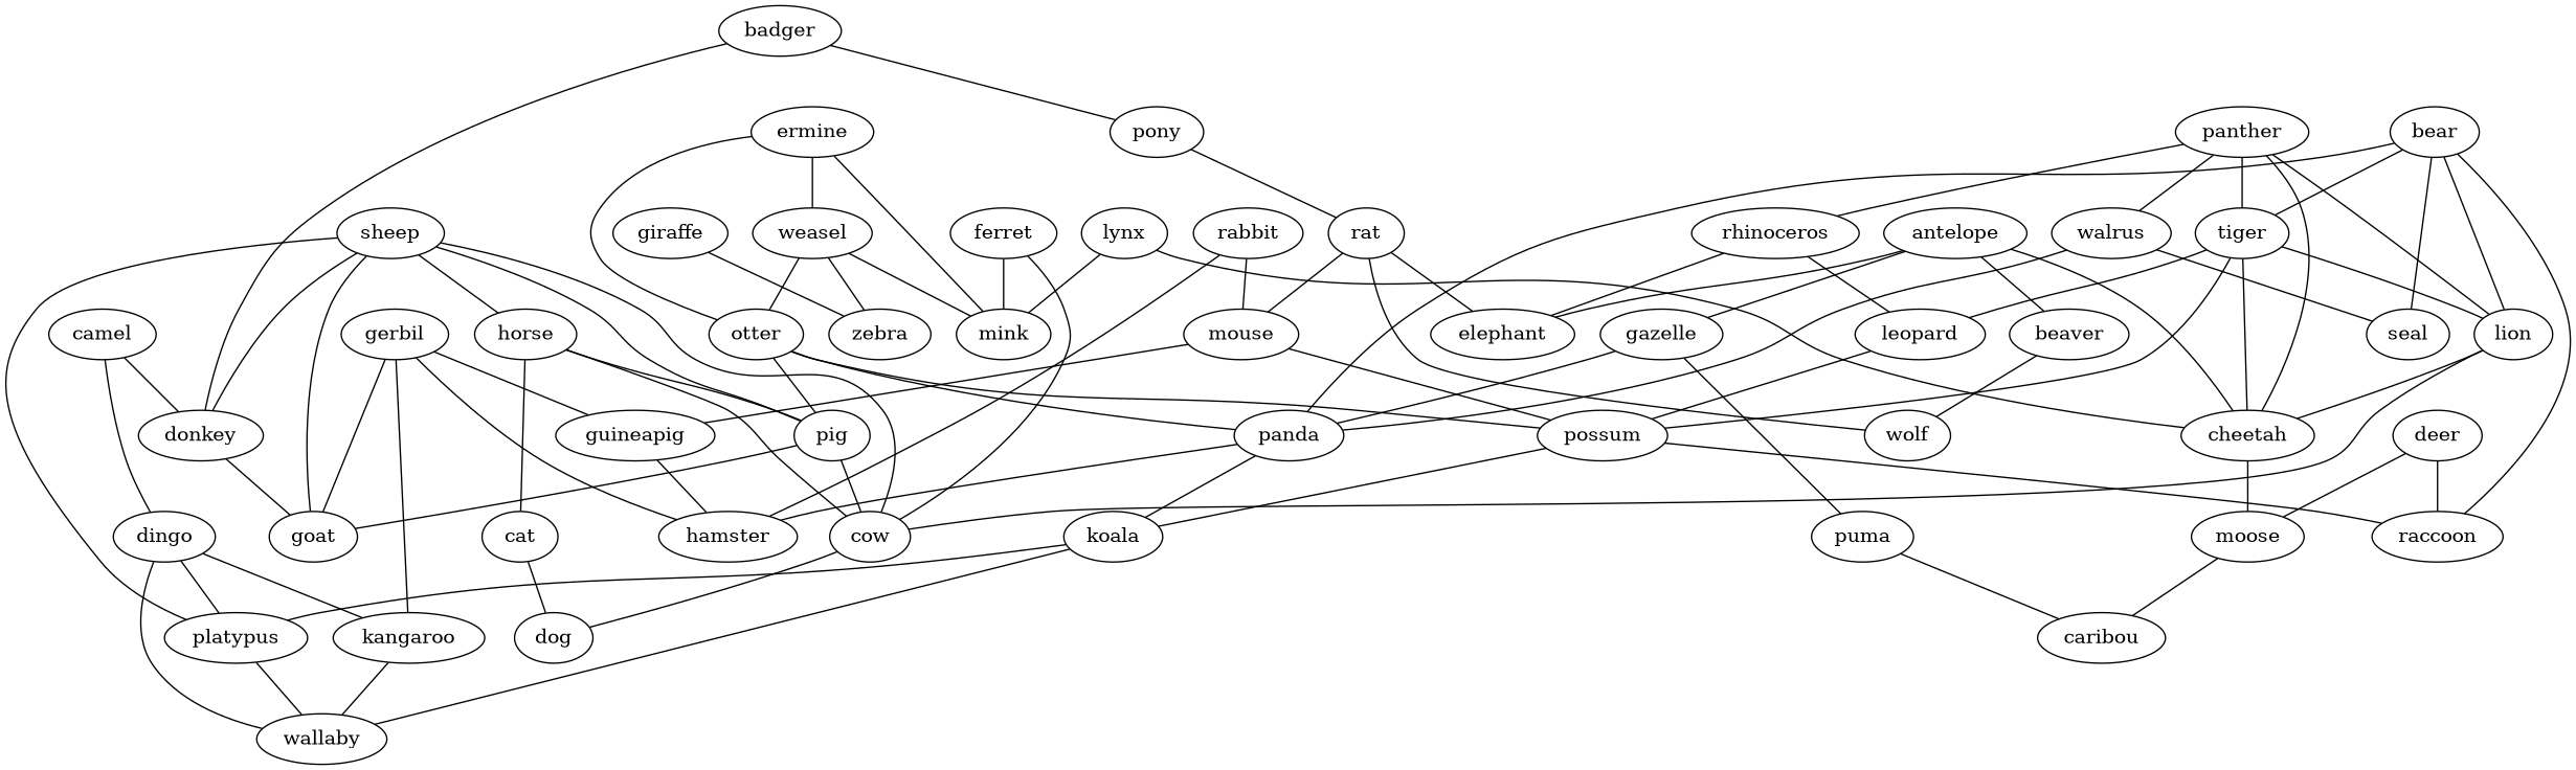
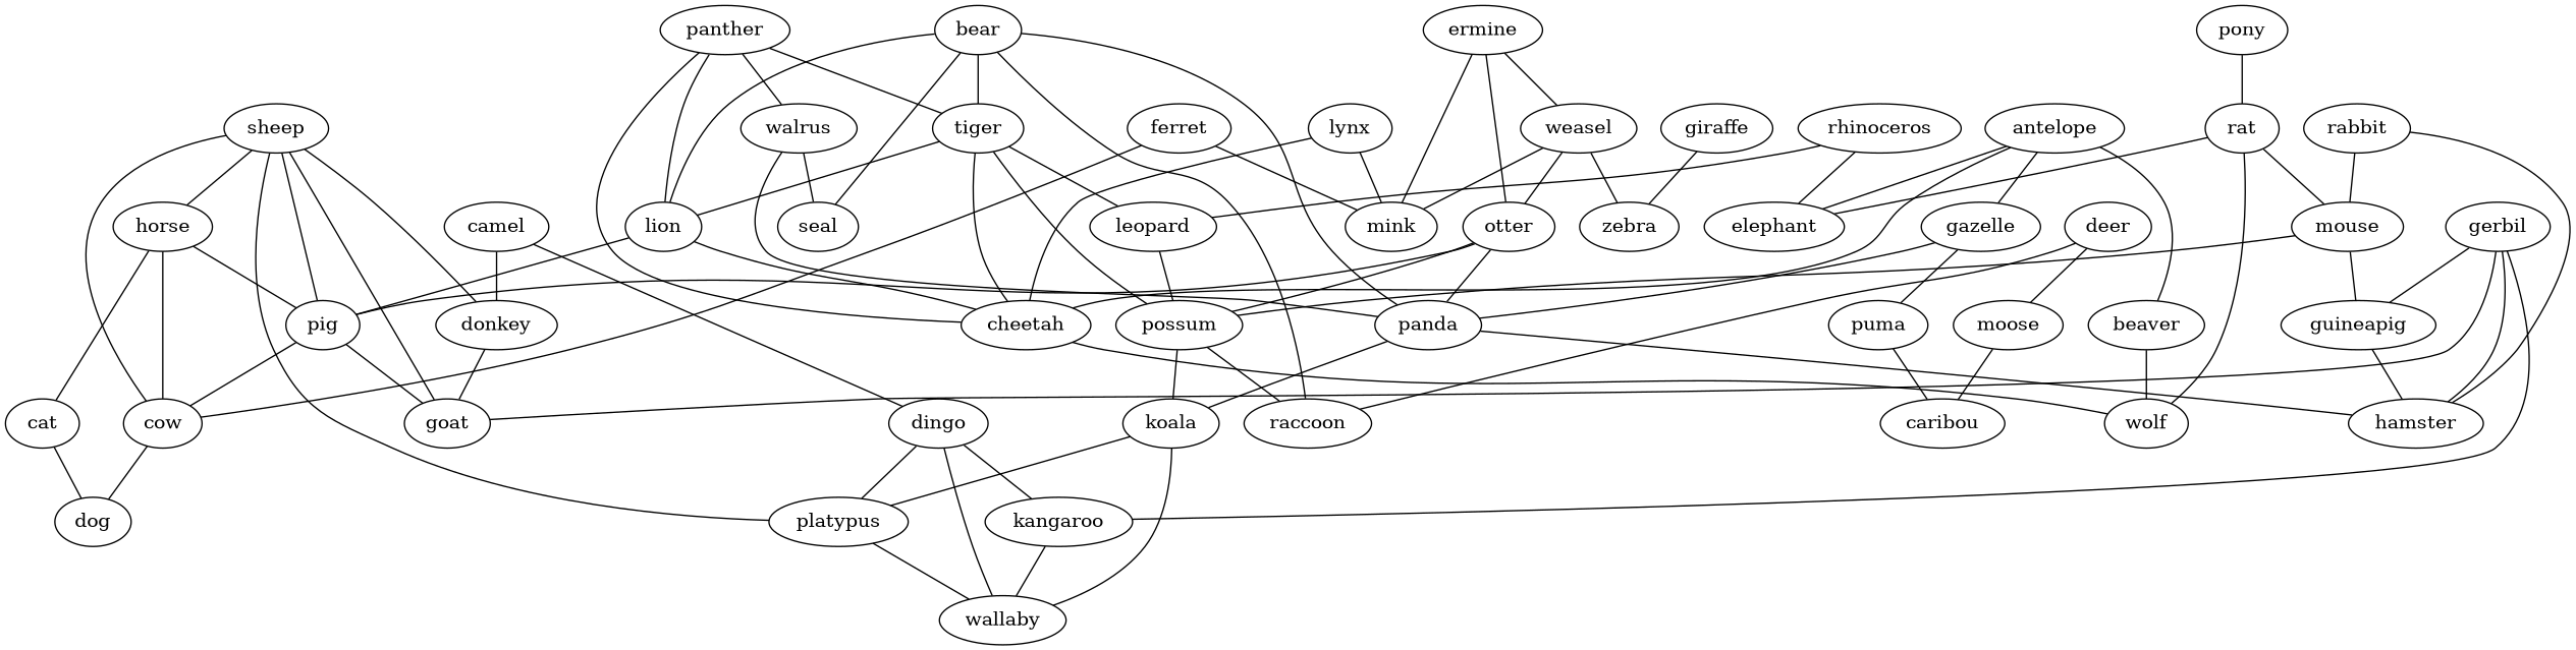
  strict graph {
    edge [weight=1]
    antelope
    gazelle
    beaver
    elephant
    cheetah
    panda
    puma
    wolf
    hamster
    koala
    caribou
    ermine
    weasel
    otter
    mink
    zebra
    pig
    possum
-   badger
    donkey
    pony
    goat
    rat
    sheep
    horse
    cow
    platypus
    cat
    dog
    wallaby
    gerbil
    guineapig
    kangaroo
    panther
    tiger
    lion
    walrus
    rhinoceros
    leopard
    seal
    camel
    dingo
    bear
    raccoon
    ferret
    giraffe
    rabbit
    mouse
    lynx
    deer
    moose
    antelope -- gazelle
    antelope -- beaver
    antelope -- elephant
    antelope -- cheetah
    gazelle -- panda
    gazelle -- puma
    beaver -- wolf
-   cheetah -- moose
+   cheetah -- wolf
    panda -- hamster
    panda -- koala
    puma -- caribou
    koala -- platypus
    koala -- wallaby
    ermine -- weasel
    ermine -- otter
    ermine -- mink
    weasel -- otter
    weasel -- mink
    weasel -- zebra
    otter -- panda
    otter -- pig
    otter -- possum
    pig -- goat
    pig -- cow
    possum -- koala
    possum -- raccoon
-   badger -- donkey
-   badger -- pony
    donkey -- goat
    pony -- rat
    rat -- elephant
    rat -- wolf
    rat -- mouse
    sheep -- pig
    sheep -- donkey
    sheep -- goat
    sheep -- horse
    sheep -- cow
    sheep -- platypus
    horse -- pig
    horse -- cow
    horse -- cat
    cow -- dog
    platypus -- wallaby
    cat -- dog
    gerbil -- hamster
    gerbil -- goat
    gerbil -- guineapig
    gerbil -- kangaroo
    guineapig -- hamster
    kangaroo -- wallaby
    panther -- cheetah
    panther -- tiger
    panther -- lion
    panther -- walrus
-   panther -- rhinoceros
    tiger -- cheetah
    tiger -- possum
    tiger -- lion
    tiger -- leopard
    lion -- cheetah
-   lion -- cow
+   lion -- pig
    walrus -- panda
    walrus -- seal
    rhinoceros -- elephant
    rhinoceros -- leopard
    leopard -- possum
    camel -- donkey
    camel -- dingo
    dingo -- platypus
    dingo -- wallaby
    dingo -- kangaroo
    bear -- panda
    bear -- tiger
    bear -- lion
    bear -- seal
    bear -- raccoon
    ferret -- mink
    ferret -- cow
    giraffe -- zebra
    rabbit -- hamster
    rabbit -- mouse
    mouse -- possum
    mouse -- guineapig
    lynx -- cheetah
    lynx -- mink
    deer -- raccoon
    deer -- moose
    moose -- caribou
  }
